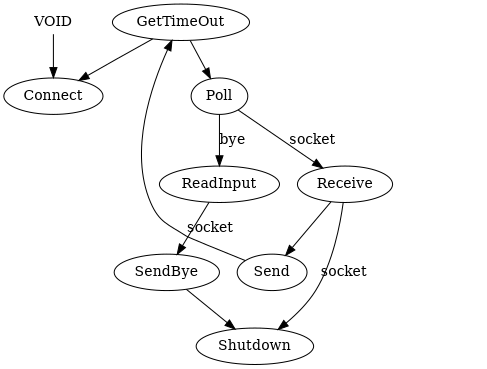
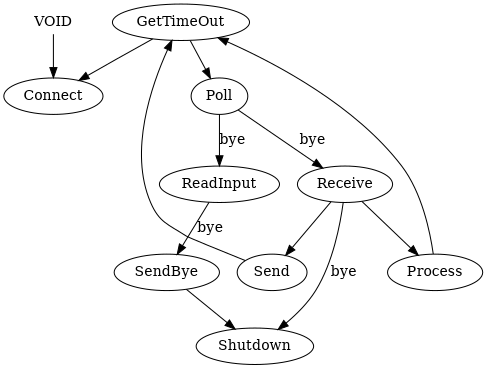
  digraph {
    VOID [height=0 shape=none width=0]
    Connect
    GetTimeOut
    Poll
    ReadInput
    Receive
    SendBye
    Send
    Shutdown
+   Process
    VOID -> Connect
    GetTimeOut -> Connect
    GetTimeOut -> Poll
    Poll -> ReadInput [label=bye]
-   Poll -> Receive [label=socket]
-   ReadInput -> SendBye [label=socket]
+   Poll -> Receive [label=bye]
+   ReadInput -> SendBye [label=bye]
    Receive -> Send
-   Receive -> Shutdown [label=socket]
+   Receive -> Shutdown [label=bye]
+   Receive -> Process
    SendBye -> Shutdown
    Send -> GetTimeOut
+   Process -> GetTimeOut
  }
